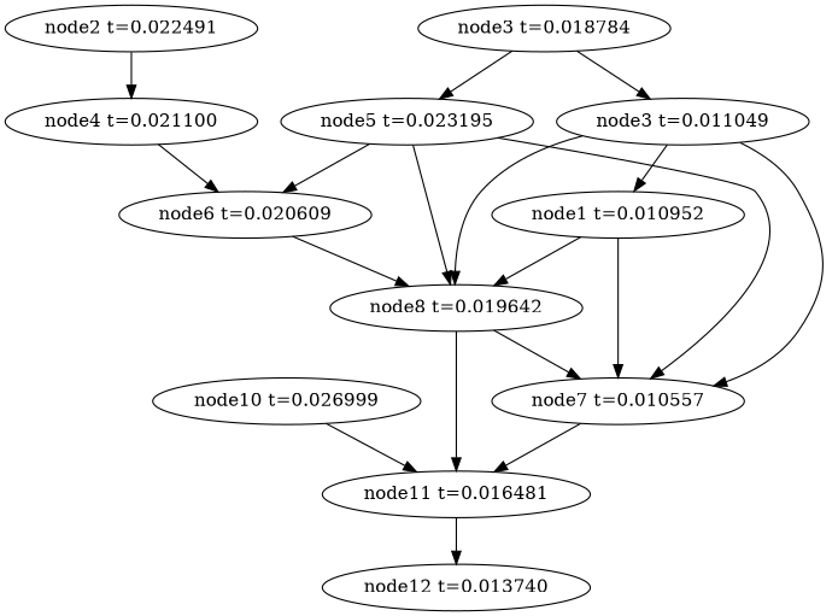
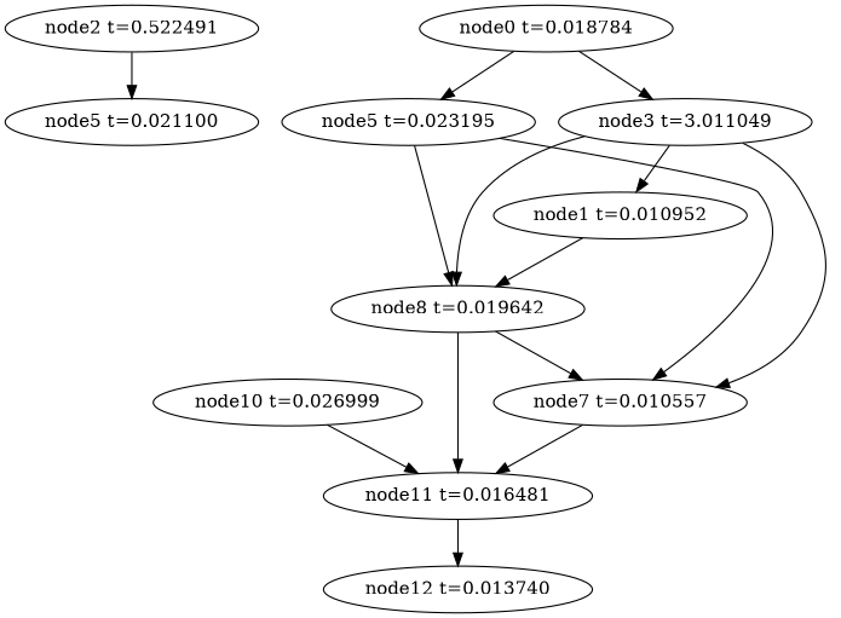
  digraph {
    n1 [label="node12 t=0.013740"]
    n2 [label="node11 t=0.016481"]
    n3 [label="node10 t=0.026999"]
    n4 [label="node8 t=0.019642"]
    n5 [label="node7 t=0.010557"]
-   n6 [label="node6 t=0.020609"]
    n7 [label="node5 t=0.023195"]
-   n8 [label="node4 t=0.021100"]
-   n9 [label="node3 t=0.011049"]
+   n8 [label="node5 t=0.021100"]
+   n9 [label="node3 t=3.011049"]
    n10 [label="node1 t=0.010952"]
-   n11 [label="node2 t=0.022491"]
-   n12 [label="node3 t=0.018784"]
+   n11 [label="node2 t=0.522491"]
+   n12 [label="node0 t=0.018784"]
    n2 -> n1
    n3 -> n2
    n4 -> n2
    n4 -> n5
    n5 -> n2
-   n6 -> n4
    n7 -> n4
    n7 -> n5
-   n7 -> n6
-   n8 -> n6
    n9 -> n4
    n9 -> n5
    n9 -> n10
    n10 -> n4
-   n10 -> n5
    n11 -> n8
    n12 -> n7
    n12 -> n9
  }
